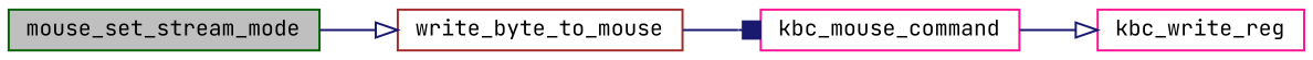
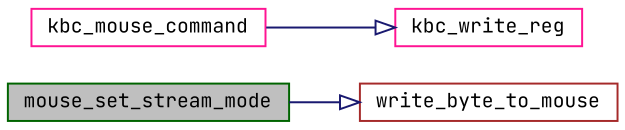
  digraph {
    fontname="JetBrains Mono"
    rankdir=LR
    node [color=deeppink fillcolor=white fontname="JetBrains Mono" fontsize=10 shape=record style=filled]
    edge [arrowhead=onormal color=midnightblue fontname="JetBrains Mono" fontsize=10 labelfontname=Helvetica labelfontsize=10 style=solid]
    n1 [color=darkgreen fillcolor=grey75 fontcolor=black height=0.2 label=mouse_set_stream_mode width=0.4]
    n2 [color=brown height=0.2 label=write_byte_to_mouse width=0.4]
    n3 [height=0.2 label=kbc_mouse_command width=0.4]
    n4 [height=0.2 label=kbc_write_reg width=0.4]
    n1 -> n2
-   n2 -> n3 [arrowhead=box]
    n3 -> n4
  }
